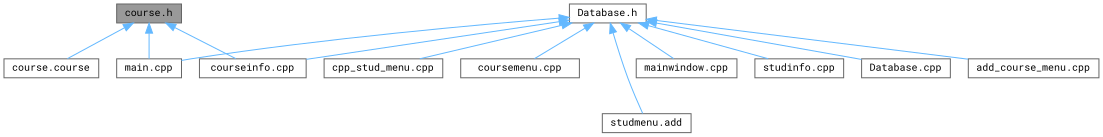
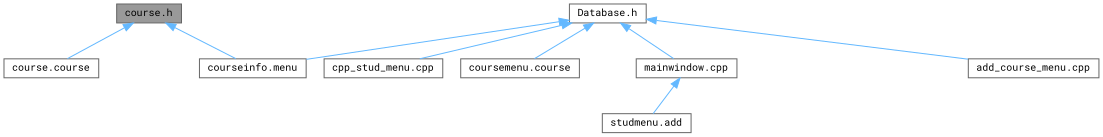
  digraph {
    fontname="Roboto Mono"
    node [color=grey40 fillcolor=white fontname="Roboto Mono" fontsize=10 shape=box style=filled]
    edge [color=steelblue1 dir=back fontname="Roboto Mono" fontsize=10 labelfontname=Helvetica labelfontsize=10 style=solid]
    n1 [color=gray40 fillcolor=grey60 fontcolor=black height=0.2 label="course.h" width=0.4]
-   n2 [height=0.2 label="main.cpp" width=0.4]
    n3 [height=0.2 label="course.course" width=0.4]
-   n4 [height=0.2 label="courseinfo.cpp" width=0.4]
+   n4 [height=0.2 label="courseinfo.menu" width=0.4]
    n5 [height=0.2 label="Database.h" width=0.4]
-   n6 [height=0.2 label="Database.cpp" width=0.4]
    n7 [height=0.2 label="add_course_menu.cpp" width=0.4]
    n8 [height=0.2 label="cpp_stud_menu.cpp" width=0.4]
-   n9 [height=0.2 label="coursemenu.cpp" width=0.4]
+   n9 [height=0.2 label="coursemenu.course" width=0.4]
    n10 [height=0.2 label="mainwindow.cpp" width=0.4]
-   n11 [height=0.2 label="studinfo.cpp" width=0.4]
    n12 [height=0.2 label="studmenu.add" width=0.4]
-   n1 -> n2
    n1 -> n3
    n1 -> n4
-   n5 -> n2
    n5 -> n4
-   n5 -> n6
    n5 -> n7
    n5 -> n8
    n5 -> n9
    n5 -> n10
-   n5 -> n11
-   n5 -> n12
+   n10 -> n12
  }
